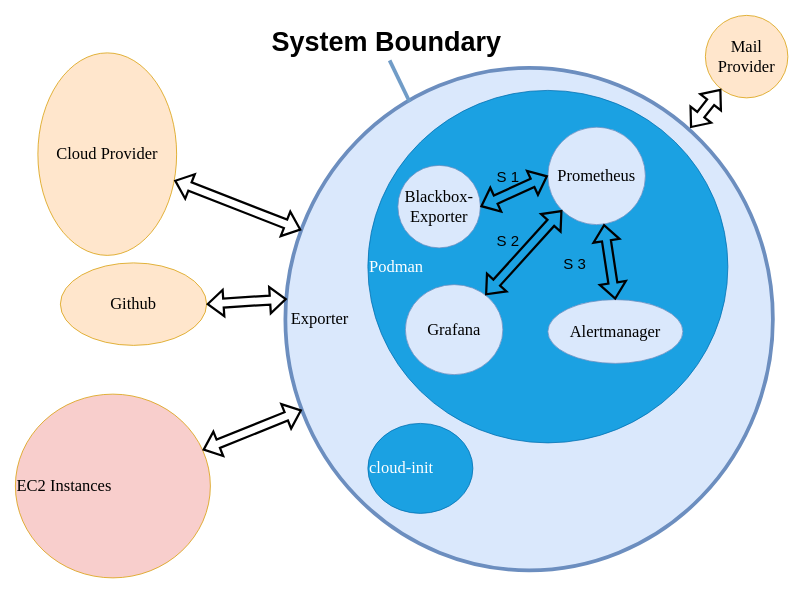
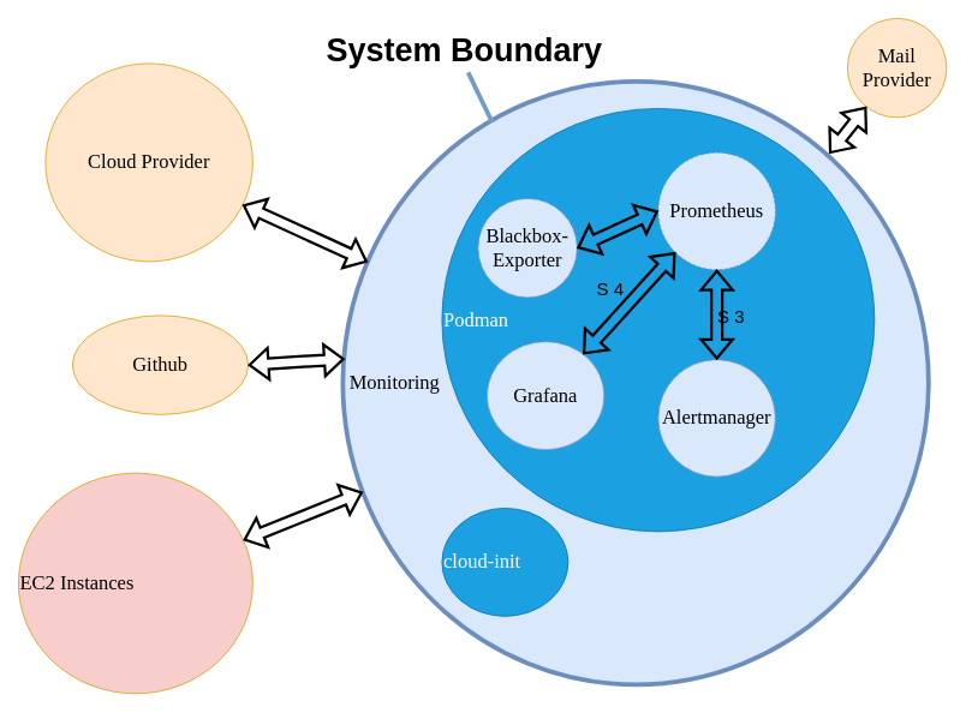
  <mxCell id="0" />
  <mxCell id="1" parent="0" />
- <mxCell id="2" value="&amp;nbsp;Exporter" style="ellipse;whiteSpace=wrap;html=1;rounded=0;shadow=0;dashed=0;comic=0;fontFamily=Verdana;fontSize=22;fillColor=#dae8fc;strokeColor=#6c8ebf;align=left;strokeWidth=5;" parent="1" vertex="1"><mxGeometry x="380" y="90" width="650" height="670" as="geometry" /></mxCell>
+ <mxCell id="2" value="&amp;nbsp;Monitoring" style="ellipse;whiteSpace=wrap;html=1;rounded=0;shadow=0;dashed=0;comic=0;fontFamily=Verdana;fontSize=22;fillColor=#dae8fc;strokeColor=#6c8ebf;align=left;strokeWidth=5;" parent="1" vertex="1"><mxGeometry x="380" y="90" width="650" height="670" as="geometry" /></mxCell>
  <mxCell id="3" value="Podman" style="ellipse;whiteSpace=wrap;html=1;rounded=0;shadow=0;dashed=0;comic=0;fontFamily=Verdana;fontSize=22;fillColor=#1ba1e2;strokeColor=#006EAF;align=left;fontColor=#ffffff;strokeWidth=1;" parent="1" vertex="1"><mxGeometry x="490" y="120" width="480" height="470" as="geometry" /></mxCell>
  <mxCell id="4" value="Grafana" style="ellipse;whiteSpace=wrap;html=1;rounded=0;shadow=0;dashed=0;comic=0;fontFamily=Verdana;fontSize=22;fillColor=#dae8fc;strokeColor=#6c8ebf;" parent="1" vertex="1"><mxGeometry x="540" y="379" width="130" height="120" as="geometry" /></mxCell>
- <mxCell id="5" value="Prometheus" style="ellipse;whiteSpace=wrap;html=1;rounded=0;shadow=0;dashed=0;comic=0;fontFamily=Verdana;fontSize=22;fillColor=#dae8fc;strokeColor=#6c8ebf;" parent="1" vertex="1"><mxGeometry x="730" y="169" width="130" height="130" as="geometry" /></mxCell>
+ <mxCell id="5" value="Prometheus" style="ellipse;whiteSpace=wrap;html=1;rounded=0;shadow=0;dashed=1;comic=0;fontFamily=Verdana;fontSize=22;fillColor=#dae8fc;strokeColor=#6c8ebf;" parent="1" vertex="1"><mxGeometry x="730" y="169" width="130" height="130" as="geometry" /></mxCell>
  <mxCell id="6" value="Blackbox-Exporter" style="ellipse;whiteSpace=wrap;html=1;rounded=0;shadow=0;dashed=0;comic=0;fontFamily=Verdana;fontSize=22;fillColor=#dae8fc;strokeColor=#6c8ebf;" parent="1" vertex="1"><mxGeometry x="530" y="220" width="110" height="110" as="geometry" /></mxCell>
- <mxCell id="7" value="Alertmanager" style="ellipse;whiteSpace=wrap;html=1;rounded=0;shadow=0;dashed=0;comic=0;fontFamily=Verdana;fontSize=22;fillColor=#dae8fc;strokeColor=#6c8ebf;" parent="1" vertex="1"><mxGeometry x="730" y="399" width="180" height="85" as="geometry" /></mxCell>
- <mxCell id="8" value="Cloud Provider" style="ellipse;whiteSpace=wrap;html=1;rounded=0;shadow=0;dashed=0;comic=0;fontFamily=Verdana;fontSize=22;fillColor=#ffe6cc;strokeColor=#d79b00;" parent="1" vertex="1"><mxGeometry x="50" y="70" width="185" height="270" as="geometry" /></mxCell>
+ <mxCell id="7" value="Alertmanager" style="ellipse;whiteSpace=wrap;html=1;rounded=0;shadow=0;dashed=0;comic=0;fontFamily=Verdana;fontSize=22;fillColor=#dae8fc;strokeColor=#6c8ebf;" parent="1" vertex="1"><mxGeometry x="730" y="399" width="130" height="130" as="geometry" /></mxCell>
+ <mxCell id="8" value="Cloud Provider" style="ellipse;whiteSpace=wrap;html=1;rounded=0;shadow=0;dashed=0;comic=0;fontFamily=Verdana;fontSize=22;fillColor=#ffe6cc;strokeColor=#d79b00;" parent="1" vertex="1"><mxGeometry x="50" y="70" width="230" height="220" as="geometry" /></mxCell>
  <mxCell id="9" value="cloud-init" style="ellipse;whiteSpace=wrap;html=1;rounded=0;shadow=0;dashed=0;comic=0;fontFamily=Verdana;fontSize=22;fillColor=#1ba1e2;strokeColor=#006EAF;align=left;fontColor=#ffffff;" parent="1" vertex="1"><mxGeometry x="490" y="564" width="140" height="120" as="geometry" /></mxCell>
  <mxCell id="10" value="" style="endArrow=classic;html=1;rounded=0;exitX=0.5;exitY=0;exitDx=0;exitDy=0;startArrow=classic;startFill=1;endFill=1;shape=flexArrow;strokeWidth=3;" parent="1" source="7" target="5" edge="1"><mxGeometry width="50" height="50" relative="1" as="geometry"><mxPoint x="790" y="639" as="sourcePoint" /><mxPoint x="840" y="589" as="targetPoint" /></mxGeometry></mxCell>
  <mxCell id="11" value="" style="endArrow=classic;html=1;rounded=0;entryX=0;entryY=1;entryDx=0;entryDy=0;startArrow=classic;startFill=1;endFill=1;shape=flexArrow;strokeWidth=3;" parent="1" source="4" target="5" edge="1"><mxGeometry width="50" height="50" relative="1" as="geometry"><mxPoint x="790" y="639" as="sourcePoint" /><mxPoint x="840" y="589" as="targetPoint" /></mxGeometry></mxCell>
  <mxCell id="12" value="" style="endArrow=block;html=1;rounded=0;entryX=0;entryY=0.5;entryDx=0;entryDy=0;exitX=1;exitY=0.5;exitDx=0;exitDy=0;strokeColor=default;shape=flexArrow;shadow=0;startArrow=block;strokeWidth=3;" parent="1" source="6" target="5" edge="1"><mxGeometry width="50" height="50" relative="1" as="geometry"><mxPoint x="840" y="709" as="sourcePoint" /><mxPoint x="890" y="659" as="targetPoint" /></mxGeometry></mxCell>
  <mxCell id="13" value="" style="endArrow=block;html=1;rounded=0;shape=flexArrow;startArrow=block;strokeWidth=3;" parent="1" source="2" target="8" edge="1"><mxGeometry width="50" height="50" relative="1" as="geometry"><mxPoint x="840" y="680" as="sourcePoint" /><mxPoint x="890" y="630" as="targetPoint" /></mxGeometry></mxCell>
  <mxCell id="14" value="" style="endArrow=none;html=1;rounded=0;strokeWidth=5;strokeColor=#719CC7;entryX=0.255;entryY=0.068;entryDx=0;entryDy=0;entryPerimeter=0;" parent="1" edge="1" target="2"><mxGeometry width="50" height="50" relative="1" as="geometry"><mxPoint x="519" y="80" as="sourcePoint" /><mxPoint x="540" y="120" as="targetPoint" /></mxGeometry></mxCell>
  <mxCell id="15" value="&lt;font size=&quot;1&quot; style=&quot;&quot;&gt;&lt;b style=&quot;font-size: 36px;&quot;&gt;System Boundary&lt;/b&gt;&lt;/font&gt;" style="text;html=1;strokeColor=none;fillColor=none;align=center;verticalAlign=middle;whiteSpace=wrap;rounded=0;" parent="1" vertex="1"><mxGeometry x="320" y="30" width="390" height="50" as="geometry" /></mxCell>
- <mxCell id="16" value="&lt;font style=&quot;font-size: 20px;&quot;&gt;S 1&lt;/font&gt;" style="text;html=1;strokeColor=none;fillColor=none;align=center;verticalAlign=middle;whiteSpace=wrap;rounded=0;" parent="1" vertex="1"><mxGeometry x="647" y="219" width="60" height="30" as="geometry" /></mxCell>
- <mxCell id="17" value="&lt;font style=&quot;font-size: 20px;&quot;&gt;S 2&lt;/font&gt;" style="text;html=1;strokeColor=none;fillColor=none;align=center;verticalAlign=middle;whiteSpace=wrap;rounded=0;" parent="1" vertex="1"><mxGeometry x="647" y="305" width="60" height="30" as="geometry" /></mxCell>
- <mxCell id="18" value="&lt;font style=&quot;font-size: 20px;&quot;&gt;S 3&lt;/font&gt;" style="text;html=1;strokeColor=none;fillColor=none;align=center;verticalAlign=middle;whiteSpace=wrap;rounded=0;" parent="1" vertex="1"><mxGeometry x="736" y="335" width="60" height="30" as="geometry" /></mxCell>
+ <mxCell id="17" value="&lt;font style=&quot;font-size: 20px;&quot;&gt;S 4&lt;/font&gt;" style="text;html=1;strokeColor=none;fillColor=none;align=center;verticalAlign=middle;whiteSpace=wrap;rounded=0;" parent="1" vertex="1"><mxGeometry x="647" y="305" width="60" height="30" as="geometry" /></mxCell>
+ <mxCell id="18" value="&lt;font style=&quot;font-size: 20px;&quot;&gt;S 3&lt;/font&gt;" style="text;html=1;strokeColor=none;fillColor=none;align=center;verticalAlign=middle;whiteSpace=wrap;rounded=0;" parent="1" vertex="1"><mxGeometry x="781" y="335" width="60" height="30" as="geometry" /></mxCell>
  <mxCell id="19" value="EC2 Instances" style="ellipse;whiteSpace=wrap;html=1;rounded=0;shadow=0;dashed=0;comic=0;fontFamily=Verdana;fontSize=22;fillColor=#f8cecc;strokeColor=#d79b00;align=left;" vertex="1" parent="1"><mxGeometry x="20" y="525" width="260" height="245" as="geometry" /></mxCell>
  <mxCell id="20" value="" style="endArrow=block;html=1;rounded=0;shape=flexArrow;startArrow=block;strokeWidth=3;" edge="1" parent="1" source="2" target="19"><mxGeometry width="50" height="50" relative="1" as="geometry"><mxPoint x="379" y="321" as="sourcePoint" /><mxPoint x="273" y="267" as="targetPoint" /></mxGeometry></mxCell>
  <mxCell id="21" value="Github" style="ellipse;whiteSpace=wrap;html=1;rounded=0;shadow=0;dashed=0;comic=0;fontFamily=Verdana;fontSize=22;fillColor=#ffe6cc;strokeColor=#d79b00;" vertex="1" parent="1"><mxGeometry x="80" y="350" width="195" height="110" as="geometry" /></mxCell>
  <mxCell id="22" value="" style="endArrow=block;html=1;rounded=0;shape=flexArrow;startArrow=block;strokeWidth=3;entryX=1;entryY=0.5;entryDx=0;entryDy=0;exitX=0.003;exitY=0.46;exitDx=0;exitDy=0;exitPerimeter=0;" edge="1" parent="1" source="2" target="21"><mxGeometry width="50" height="50" relative="1" as="geometry"><mxPoint x="379" y="343" as="sourcePoint" /><mxPoint x="273" y="289" as="targetPoint" /></mxGeometry></mxCell>
  <mxCell id="23" value="Mail Provider" style="ellipse;whiteSpace=wrap;html=1;rounded=0;shadow=0;dashed=0;comic=0;fontFamily=Verdana;fontSize=22;fillColor=#ffe6cc;strokeColor=#d79b00;" vertex="1" parent="1"><mxGeometry x="940" y="20" width="110" height="110" as="geometry" /></mxCell>
  <mxCell id="24" value="" style="endArrow=block;html=1;rounded=0;shape=flexArrow;startArrow=block;strokeWidth=3;" edge="1" parent="1" source="23"><mxGeometry width="50" height="50" relative="1" as="geometry"><mxPoint x="959.109" y="164.303" as="sourcePoint" /><mxPoint x="920" y="170" as="targetPoint" /></mxGeometry></mxCell>
